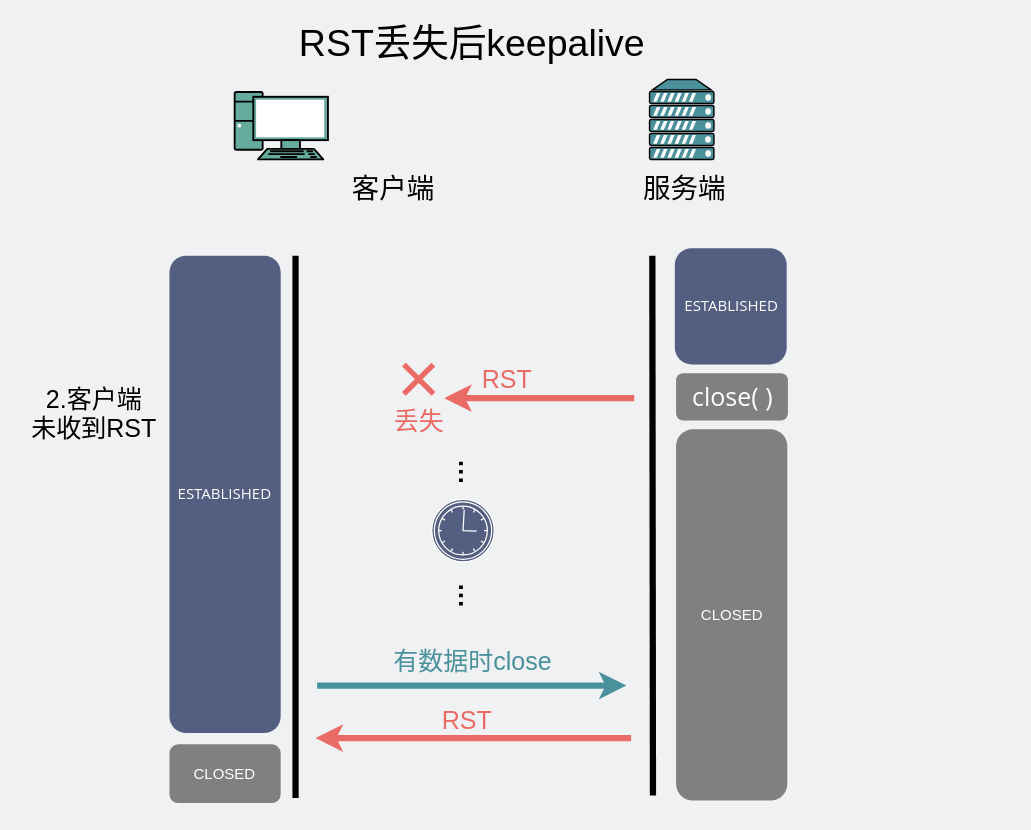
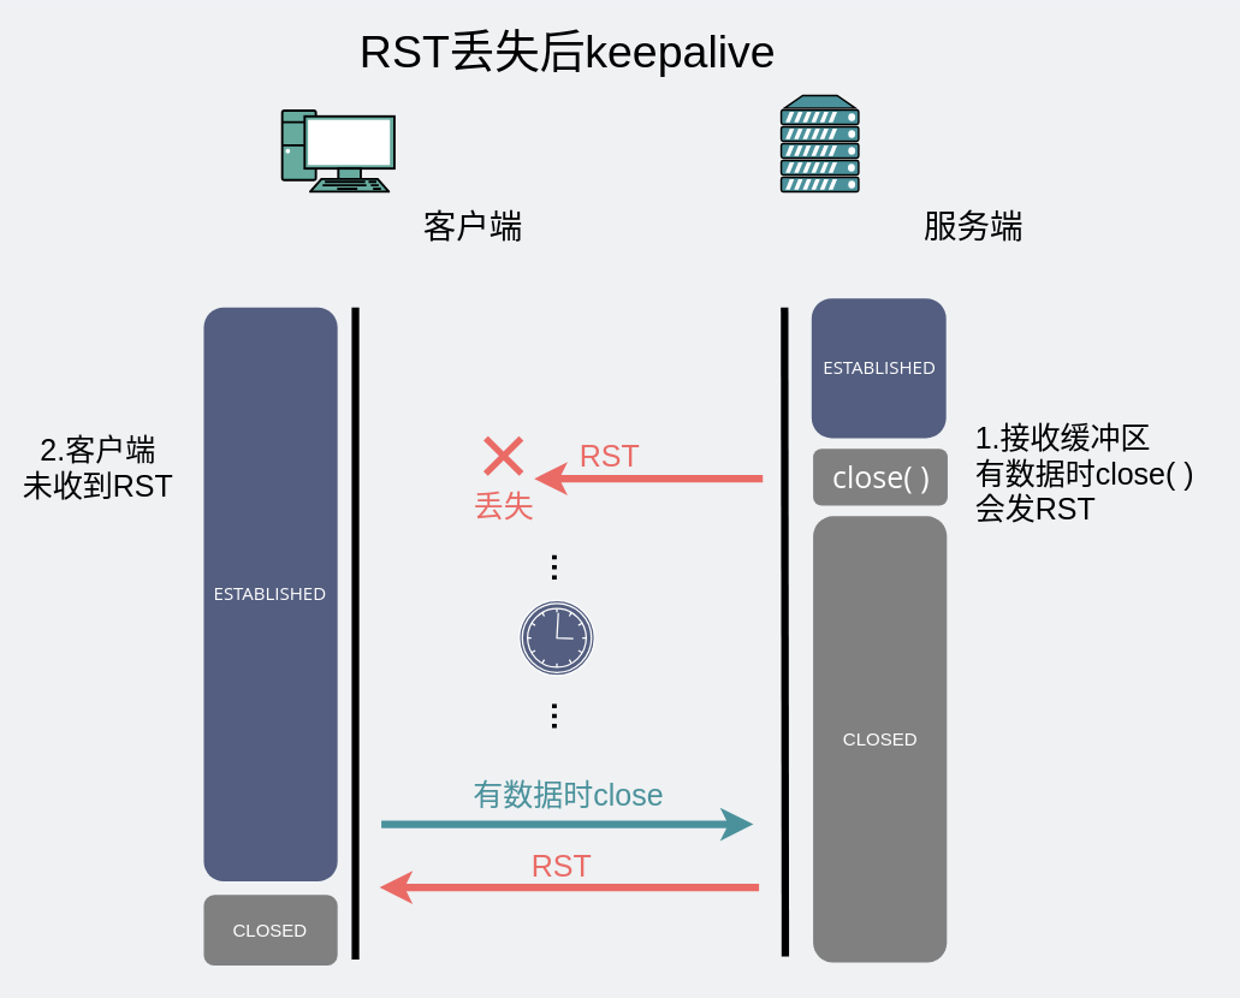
  <mxCell id="0" />
  <mxCell id="1" parent="0" />
  <mxCell id="2" value="" style="fontColor=#0066CC;verticalAlign=top;verticalLabelPosition=bottom;labelPosition=center;align=center;html=1;outlineConnect=0;gradientColor=none;gradientDirection=north;strokeWidth=2;shape=mxgraph.networks.pc;fillColor=#67AB9F;fontSize=30;" parent="1" vertex="1"><mxGeometry x="187.27" y="73" width="74.65" height="54" as="geometry" /></mxCell>
  <mxCell id="3" value="客户端" style="text;html=1;strokeColor=none;fillColor=none;align=center;verticalAlign=middle;whiteSpace=wrap;rounded=0;fontSize=22;" parent="1" vertex="1"><mxGeometry x="225.09" y="141" width="179" height="20" as="geometry" /></mxCell>
  <mxCell id="4" value="" style="fontColor=#0066CC;verticalAlign=top;verticalLabelPosition=bottom;labelPosition=center;align=center;html=1;outlineConnect=0;gradientColor=none;gradientDirection=north;strokeWidth=2;shape=mxgraph.networks.server;fillColor=#4A919B;" parent="1" vertex="1"><mxGeometry x="519.27" y="63" width="51.5" height="64" as="geometry" /></mxCell>
- <mxCell id="5" value="服务端" style="text;html=1;strokeColor=none;fillColor=none;align=center;verticalAlign=middle;whiteSpace=wrap;rounded=0;fontSize=22;" parent="1" vertex="1"><mxGeometry x="458.27" y="141" width="179" height="20" as="geometry" /></mxCell>
+ <mxCell id="5" value="服务端" style="text;html=1;strokeColor=none;fillColor=none;align=center;verticalAlign=middle;whiteSpace=wrap;rounded=0;fontSize=22;" parent="1" vertex="1"><mxGeometry x="558.27" y="141" width="179" height="20" as="geometry" /></mxCell>
  <mxCell id="6" value="&lt;font style=&quot;font-size: 30px&quot;&gt;RST丢失后keepalive&lt;/font&gt;" style="text;html=1;strokeColor=none;fillColor=none;align=center;verticalAlign=middle;whiteSpace=wrap;rounded=0;" parent="1" vertex="1"><mxGeometry x="179.5" y="20" width="395" height="28" as="geometry" /></mxCell>
  <mxCell id="7" value="" style="endArrow=none;html=1;strokeWidth=5;" parent="1" edge="1"><mxGeometry width="50" height="50" relative="1" as="geometry"><mxPoint x="236" y="638" as="sourcePoint" /><mxPoint x="236" y="204" as="targetPoint" /></mxGeometry></mxCell>
  <mxCell id="8" value="&lt;span style=&quot;font-family: &amp;quot;open sans&amp;quot; , &amp;quot;clear sans&amp;quot; , &amp;quot;helvetica neue&amp;quot; , &amp;quot;helvetica&amp;quot; , &amp;quot;arial&amp;quot; , sans-serif&quot;&gt;&lt;font style=&quot;font-size: 12px&quot;&gt;ESTABLISHED&lt;/font&gt;&lt;/span&gt;" style="rounded=1;whiteSpace=wrap;html=1;dashed=1;strokeWidth=3;strokeColor=none;fillColor=#535E80;fontColor=#FFFFFF;" parent="1" vertex="1"><mxGeometry x="539.5" y="198" width="89.5" height="93" as="geometry" /></mxCell>
  <mxCell id="9" value="" style="endArrow=none;html=1;strokeWidth=5;" parent="1" edge="1"><mxGeometry width="50" height="50" relative="1" as="geometry"><mxPoint x="522" y="636" as="sourcePoint" /><mxPoint x="521.5" y="204" as="targetPoint" /></mxGeometry></mxCell>
  <mxCell id="10" value="&lt;font color=&quot;#ffffff&quot;&gt;CLOSED&lt;/font&gt;" style="rounded=1;whiteSpace=wrap;html=1;strokeWidth=3;strokeColor=none;fillColor=#808080;" parent="1" vertex="1"><mxGeometry x="540.5" y="343" width="89" height="297" as="geometry" /></mxCell>
  <mxCell id="11" value="&lt;span style=&quot;font-family: &amp;#34;open sans&amp;#34; , &amp;#34;clear sans&amp;#34; , &amp;#34;helvetica neue&amp;#34; , &amp;#34;helvetica&amp;#34; , &amp;#34;arial&amp;#34; , sans-serif&quot;&gt;&lt;font style=&quot;font-size: 12px&quot;&gt;ESTABLISHED&lt;br&gt;&lt;/font&gt;&lt;/span&gt;" style="rounded=1;whiteSpace=wrap;html=1;dashed=1;strokeWidth=3;fillColor=#535E80;strokeColor=none;fontColor=#FFFFFF;" parent="1" vertex="1"><mxGeometry x="135.09" y="204" width="89" height="382" as="geometry" /></mxCell>
+ <mxCell id="12" value="&lt;div style=&quot;text-align: left&quot;&gt;&lt;span style=&quot;font-size: 20px&quot;&gt;1.接收缓冲区&lt;/span&gt;&lt;/div&gt;&lt;font style=&quot;font-size: 20px&quot;&gt;&lt;div style=&quot;text-align: left&quot;&gt;&lt;span&gt;有数据时close( )&lt;/span&gt;&lt;/div&gt;&lt;div style=&quot;text-align: left&quot;&gt;&lt;span&gt;会发RST&lt;/span&gt;&lt;/div&gt;&lt;/font&gt;" style="text;html=1;fillColor=none;align=center;verticalAlign=middle;whiteSpace=wrap;rounded=1;dashed=1;strokeWidth=3;" parent="1" vertex="1"><mxGeometry x="640" y="270" width="162.73" height="88.5" as="geometry" /></mxCell>
  <mxCell id="13" value="" style="endArrow=none;html=1;strokeWidth=5;startArrow=classic;startFill=1;endFill=0;fontColor=#4A919B;strokeColor=#EA6B66;" parent="1" edge="1"><mxGeometry width="50" height="50" relative="1" as="geometry"><mxPoint x="355" y="318" as="sourcePoint" /><mxPoint x="507" y="318" as="targetPoint" /></mxGeometry></mxCell>
  <mxCell id="14" value="RST" style="text;html=1;strokeColor=none;fillColor=none;align=center;verticalAlign=middle;whiteSpace=wrap;rounded=0;fontSize=20;rotation=0;fontColor=#EA6B66;" parent="1" vertex="1"><mxGeometry x="362" y="286" width="87" height="32" as="geometry" /></mxCell>
  <mxCell id="15" value="&lt;font color=&quot;#ffffff&quot;&gt;CLOSED&lt;/font&gt;" style="rounded=1;whiteSpace=wrap;html=1;strokeWidth=3;strokeColor=none;fillColor=#808080;" parent="1" vertex="1"><mxGeometry x="135.09" y="595" width="89" height="47" as="geometry" /></mxCell>
- <mxCell id="16" value="&lt;font style=&quot;font-size: 20px&quot;&gt;2.客户端&lt;br&gt;未收到RST&lt;br&gt;&lt;/font&gt;" style="text;html=1;fillColor=none;align=center;verticalAlign=middle;whiteSpace=wrap;rounded=0;dashed=1;strokeWidth=3;" parent="1" vertex="1"><mxGeometry x="20" y="295" width="110" height="70" as="geometry" /></mxCell>
+ <mxCell id="16" value="&lt;font style=&quot;font-size: 20px&quot;&gt;2.客户端&lt;br&gt;未收到RST&lt;br&gt;&lt;/font&gt;" style="text;html=1;fillColor=none;align=center;verticalAlign=middle;whiteSpace=wrap;rounded=0;dashed=1;strokeWidth=3;" parent="1" vertex="1"><mxGeometry x="10" y="275" width="110" height="70" as="geometry" /></mxCell>
  <mxCell id="17" value="&lt;font style=&quot;font-size: 60px&quot; color=&quot;#ea6b66&quot;&gt;×&lt;/font&gt;" style="text;html=1;strokeColor=none;fillColor=none;align=center;verticalAlign=middle;whiteSpace=wrap;rounded=0;" parent="1" vertex="1"><mxGeometry x="315" y="292" width="40" height="20" as="geometry" /></mxCell>
  <mxCell id="18" value="&lt;font style=&quot;font-size: 20px&quot; color=&quot;#ea6b66&quot;&gt;丢失&lt;/font&gt;" style="text;html=1;strokeColor=none;fillColor=none;align=center;verticalAlign=middle;whiteSpace=wrap;rounded=0;" parent="1" vertex="1"><mxGeometry x="305" y="324" width="60" height="24" as="geometry" /></mxCell>
  <mxCell id="19" value="" style="endArrow=classic;html=1;strokeWidth=5;fontSize=20;fontColor=#4A919B;strokeColor=#4A919B;" parent="1" edge="1"><mxGeometry width="50" height="50" relative="1" as="geometry"><mxPoint x="253.25" y="548" as="sourcePoint" /><mxPoint x="500.75" y="548" as="targetPoint" /></mxGeometry></mxCell>
  <mxCell id="20" value="有数据时close" style="text;html=1;strokeColor=none;fillColor=none;align=center;verticalAlign=middle;whiteSpace=wrap;rounded=0;fontSize=20;fontColor=#4A919B;" parent="1" vertex="1"><mxGeometry x="291" y="517" width="174.25" height="21" as="geometry" /></mxCell>
  <mxCell id="21" value="" style="endArrow=none;html=1;strokeWidth=5;startArrow=classic;startFill=1;endFill=0;fontColor=#4A919B;strokeColor=#EA6B66;" parent="1" edge="1"><mxGeometry width="50" height="50" relative="1" as="geometry"><mxPoint x="252.01" y="590" as="sourcePoint" /><mxPoint x="504.51" y="590" as="targetPoint" /></mxGeometry></mxCell>
  <mxCell id="22" value="RST" style="text;html=1;strokeColor=none;fillColor=none;align=center;verticalAlign=middle;whiteSpace=wrap;rounded=0;fontSize=20;rotation=0;fontColor=#EA6B66;" parent="1" vertex="1"><mxGeometry x="330" y="559" width="87" height="32" as="geometry" /></mxCell>
  <mxCell id="23" value="&lt;font face=&quot;open sans, clear sans, helvetica neue, helvetica, arial, sans-serif&quot; style=&quot;font-size: 20px&quot;&gt;close( )&lt;/font&gt;" style="rounded=1;whiteSpace=wrap;html=1;dashed=1;strokeWidth=3;strokeColor=none;fontColor=#FFFFFF;fillColor=#808080;" parent="1" vertex="1"><mxGeometry x="540.5" y="298" width="89.5" height="38" as="geometry" /></mxCell>
  <mxCell id="24" value="" style="points=[[0.145,0.145,0],[0.5,0,0],[0.855,0.145,0],[1,0.5,0],[0.855,0.855,0],[0.5,1,0],[0.145,0.855,0],[0,0.5,0]];shape=mxgraph.bpmn.event;html=1;verticalLabelPosition=bottom;labelBackgroundColor=#ffffff;verticalAlign=top;align=center;perimeter=ellipsePerimeter;outlineConnect=0;aspect=fixed;outline=catching;symbol=timer;fillColor=#535E80;strokeColor=#FFFFFF;" parent="1" vertex="1"><mxGeometry x="345" y="399" width="50" height="50" as="geometry" /></mxCell>
  <mxCell id="25" value="&lt;span style=&quot;font-size: 20px&quot;&gt;&lt;b&gt;···&lt;/b&gt;&lt;/span&gt;" style="text;html=1;strokeColor=none;fillColor=none;align=center;verticalAlign=middle;whiteSpace=wrap;rounded=0;dashed=1;rotation=90;" parent="1" vertex="1"><mxGeometry x="350" y="368" width="40" height="20" as="geometry" /></mxCell>
  <mxCell id="26" value="&lt;font style=&quot;font-size: 20px&quot;&gt;&lt;b&gt;···&lt;/b&gt;&lt;/font&gt;" style="text;html=1;strokeColor=none;fillColor=none;align=center;verticalAlign=middle;whiteSpace=wrap;rounded=0;dashed=1;rotation=90;" parent="1" vertex="1"><mxGeometry x="350" y="467" width="40" height="20" as="geometry" /></mxCell>
